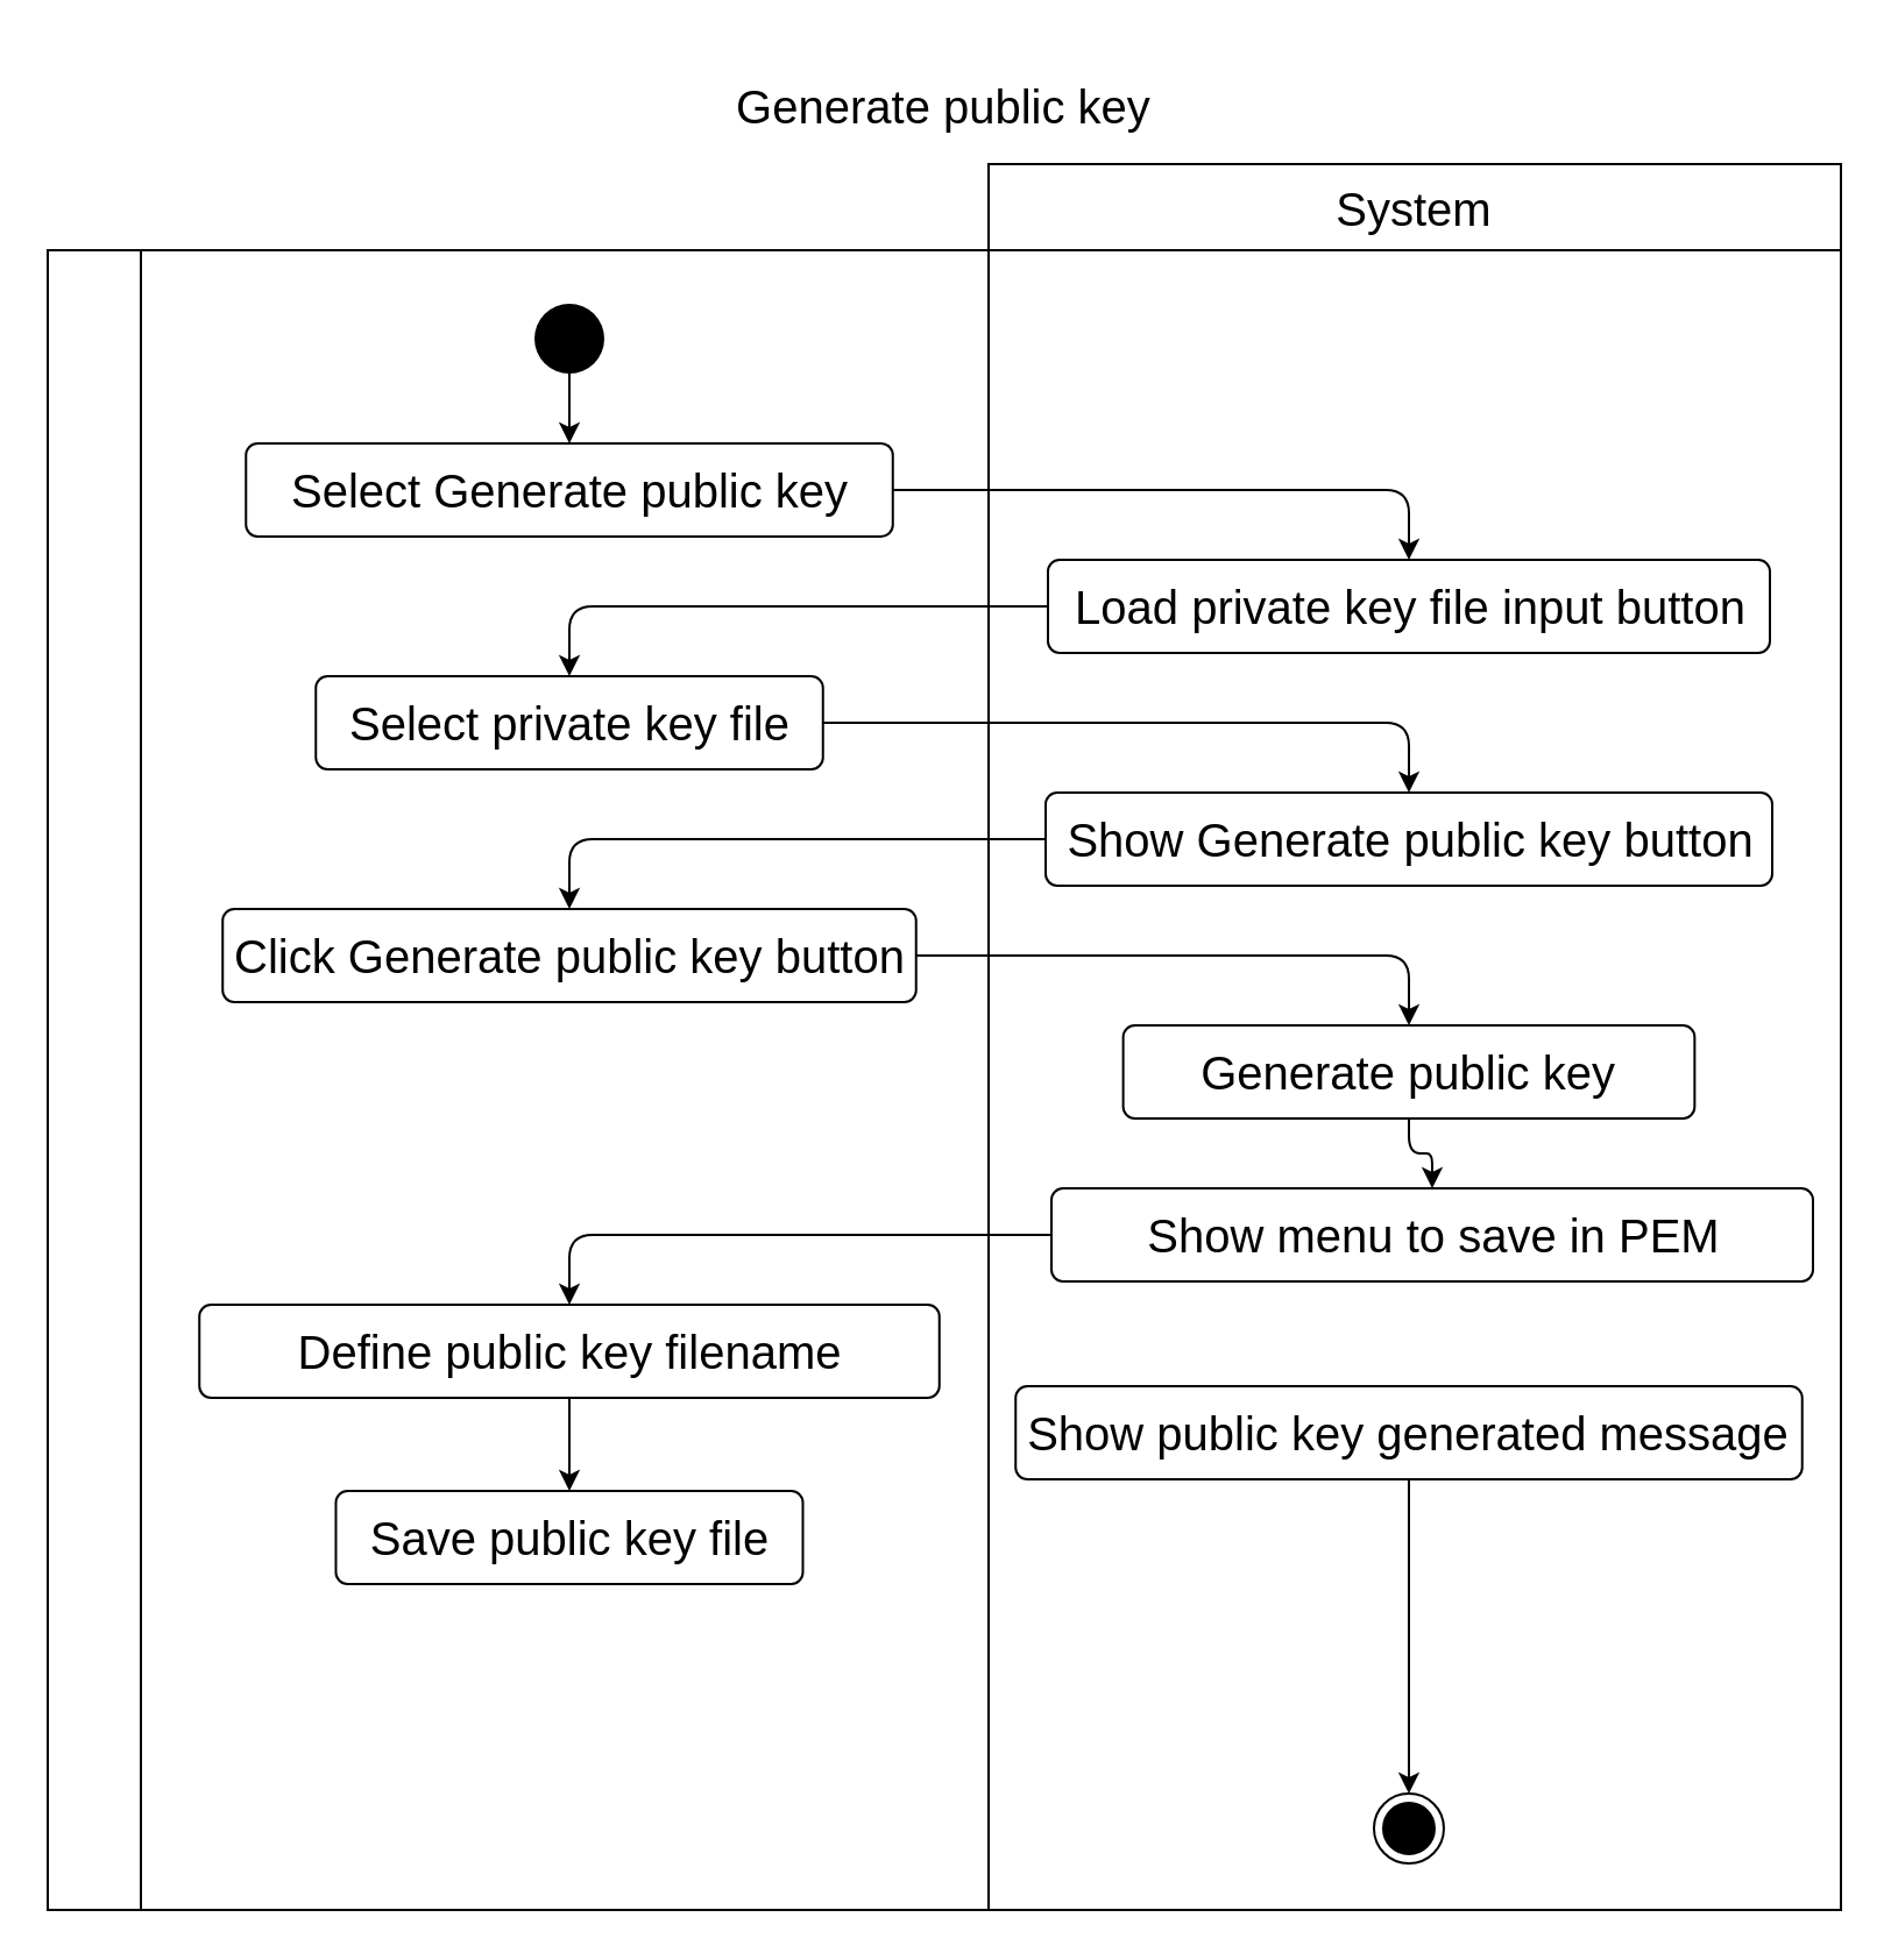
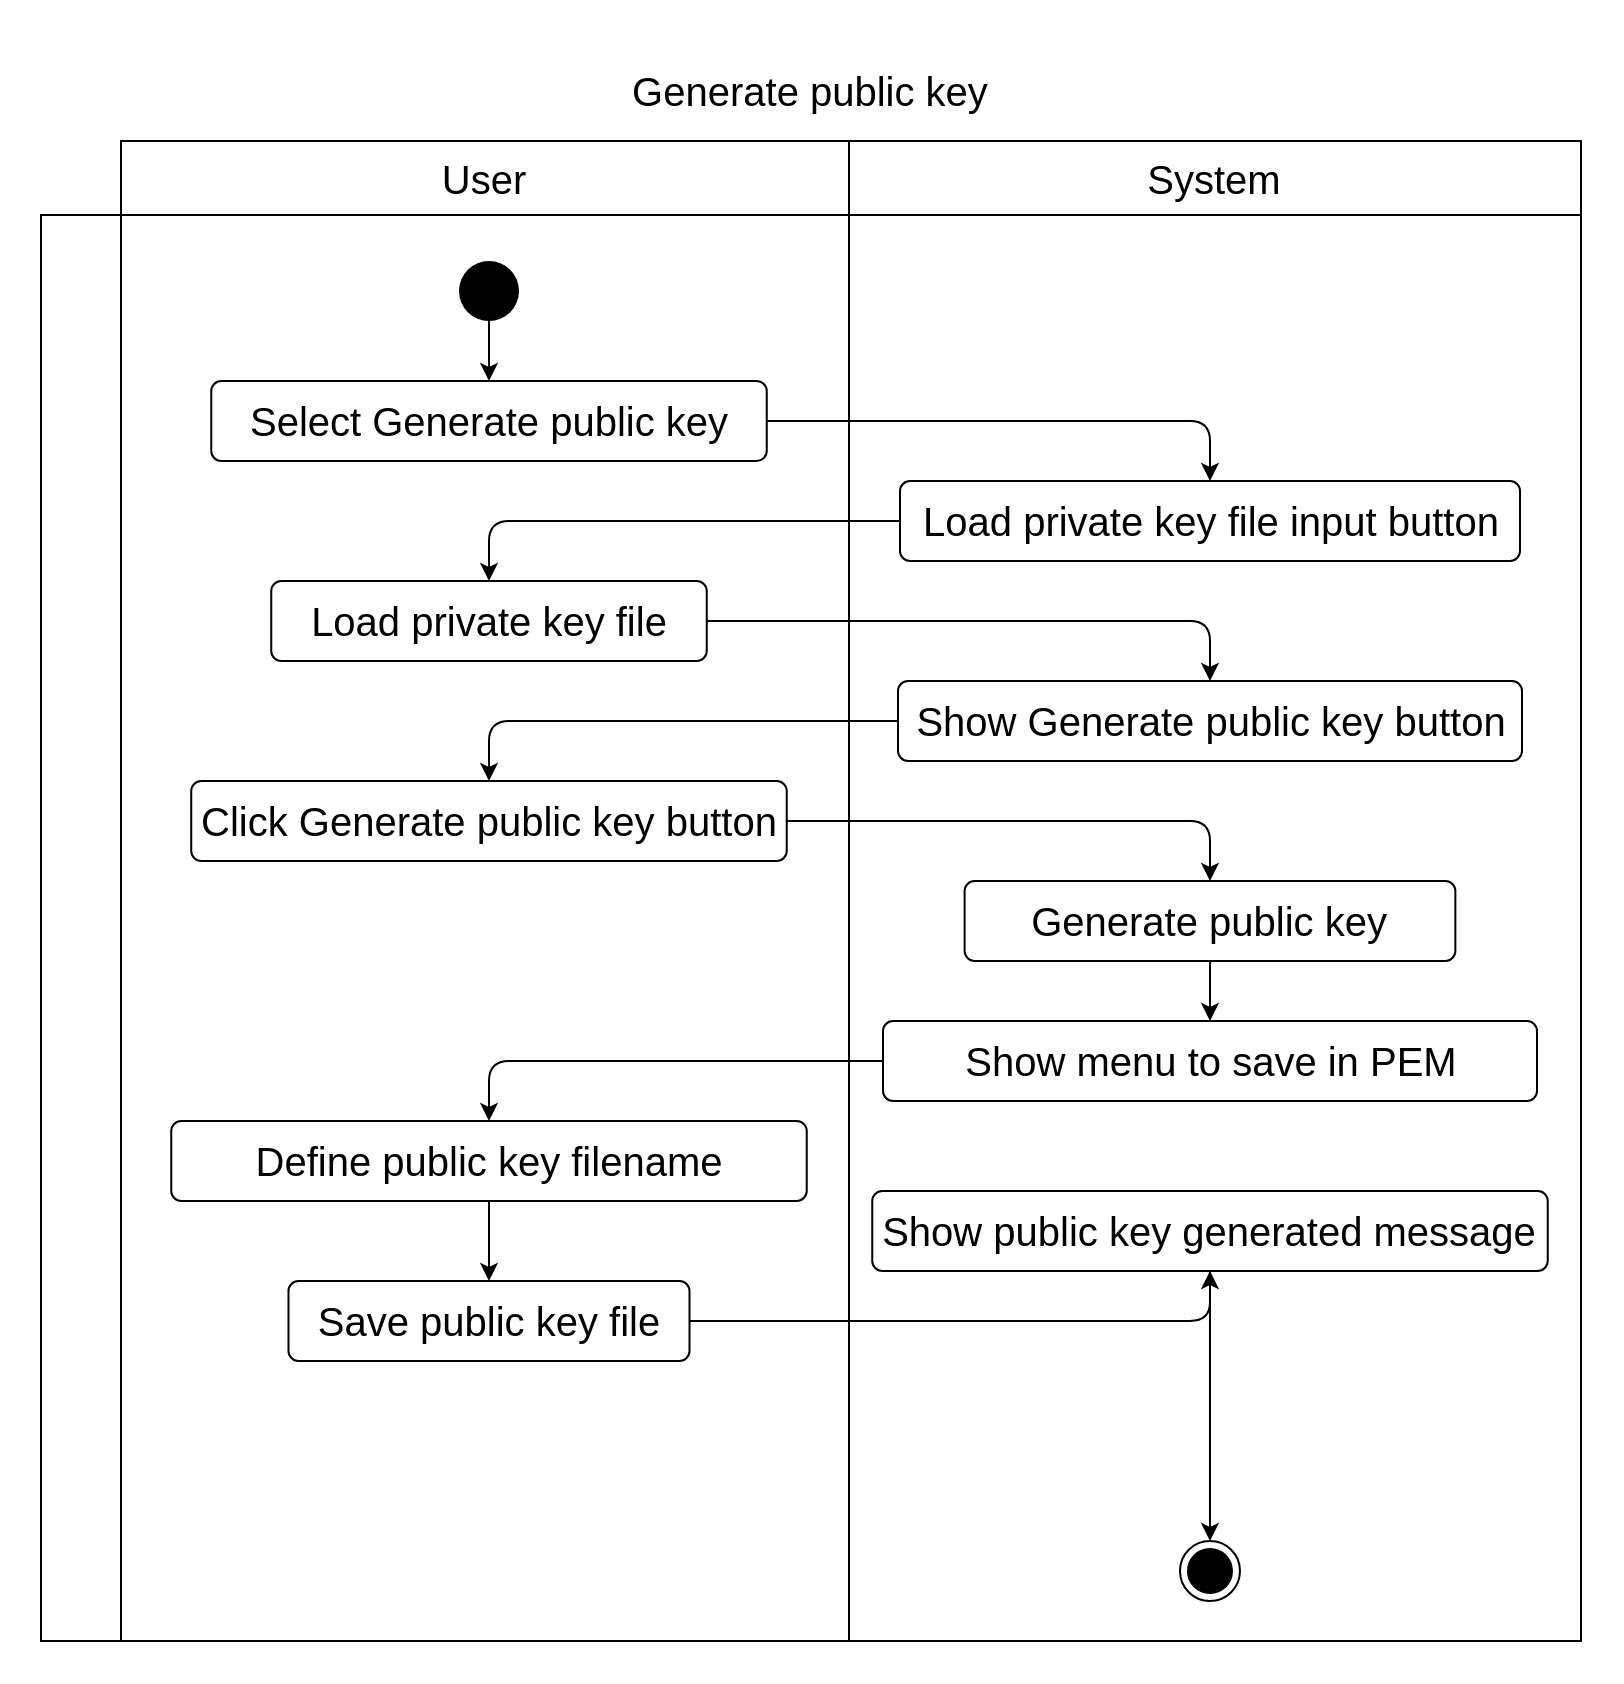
  <mxCell id="0" />
  <mxCell id="1" parent="0" />
  <mxCell id="2" value="Generate public key" style="shape=table;html=1;whiteSpace=wrap;startSize=50;container=1;collapsible=0;childLayout=tableLayout;fillColor=none;swimlaneFillColor=none;strokeColor=none;fontSize=20;" parent="1" vertex="1"><mxGeometry x="20" y="20" width="770" height="800" as="geometry" /></mxCell>
  <mxCell id="3" value="" style="shape=partialRectangle;html=1;whiteSpace=wrap;collapsible=0;dropTarget=0;pointerEvents=0;fillColor=none;top=0;left=0;bottom=0;right=0;points=[[0,0.5],[1,0.5]];portConstraint=eastwest;strokeColor=none;fontSize=20;" parent="2" vertex="1"><mxGeometry y="50" width="770" height="37" as="geometry" /></mxCell>
  <mxCell id="4" value="" style="shape=partialRectangle;html=1;whiteSpace=wrap;connectable=0;fillColor=none;top=1;left=1;bottom=1;right=1;overflow=hidden;strokeColor=none;fontSize=20;" parent="3" vertex="1"><mxGeometry width="40" height="37" as="geometry" /></mxCell>
+ <mxCell id="5" value="User" style="shape=partialRectangle;html=1;whiteSpace=wrap;connectable=0;fillColor=none;top=1;left=1;bottom=1;right=1;overflow=hidden;fontSize=20;" parent="3" vertex="1"><mxGeometry x="40" width="364" height="37" as="geometry" /></mxCell>
  <mxCell id="6" value="System" style="shape=partialRectangle;html=1;whiteSpace=wrap;connectable=0;fillColor=none;top=1;left=1;bottom=1;right=1;overflow=hidden;fontSize=20;" parent="3" vertex="1"><mxGeometry x="404" width="366" height="37" as="geometry" /></mxCell>
  <mxCell id="7" value="" style="shape=partialRectangle;html=1;whiteSpace=wrap;collapsible=0;dropTarget=0;pointerEvents=0;fillColor=none;top=1;left=1;bottom=1;right=1;points=[[0,0.5],[1,0.5]];portConstraint=eastwest;fontSize=20;" parent="2" vertex="1"><mxGeometry y="87" width="770" height="713" as="geometry" /></mxCell>
  <mxCell id="8" value="" style="shape=partialRectangle;html=1;whiteSpace=wrap;connectable=0;fillColor=none;top=1;left=1;bottom=1;right=1;overflow=hidden;horizontal=0;fontSize=20;" parent="7" vertex="1"><mxGeometry width="40" height="713" as="geometry" /></mxCell>
  <mxCell id="9" value="" style="shape=partialRectangle;html=1;whiteSpace=wrap;connectable=0;fillColor=none;top=1;left=1;bottom=1;right=1;overflow=hidden;fontSize=20;" parent="7" vertex="1"><mxGeometry x="40" width="364" height="713" as="geometry" /></mxCell>
  <mxCell id="10" value="" style="shape=partialRectangle;html=1;whiteSpace=wrap;connectable=0;fillColor=none;top=1;left=1;bottom=1;right=1;overflow=hidden;fontSize=20;" parent="7" vertex="1"><mxGeometry x="404" width="366" height="713" as="geometry" /></mxCell>
  <mxCell id="11" style="edgeStyle=orthogonalEdgeStyle;html=1;fontSize=20;" parent="1" source="12" target="14" edge="1"><mxGeometry relative="1" as="geometry" /></mxCell>
  <mxCell id="12" value="Select Generate public key" style="html=1;align=center;verticalAlign=middle;rounded=1;absoluteArcSize=1;arcSize=10;dashed=0;fontSize=20;" parent="1" vertex="1"><mxGeometry x="105.13" y="190" width="277.75" height="40" as="geometry" /></mxCell>
  <mxCell id="13" style="edgeStyle=orthogonalEdgeStyle;html=1;fontSize=20;" parent="1" source="14" target="16" edge="1"><mxGeometry relative="1" as="geometry" /></mxCell>
  <mxCell id="14" value="Load private key file input button" style="html=1;align=center;verticalAlign=middle;rounded=1;absoluteArcSize=1;arcSize=10;dashed=0;fontSize=20;" parent="1" vertex="1"><mxGeometry x="449.5" y="240" width="310" height="40" as="geometry" /></mxCell>
  <mxCell id="15" style="edgeStyle=orthogonalEdgeStyle;html=1;fontSize=20;" parent="1" source="16" target="18" edge="1"><mxGeometry relative="1" as="geometry" /></mxCell>
- <mxCell id="16" value="Select private key file" style="html=1;align=center;verticalAlign=middle;rounded=1;absoluteArcSize=1;arcSize=10;dashed=0;fontSize=20;" parent="1" vertex="1"><mxGeometry x="135.13" y="290" width="217.75" height="40" as="geometry" /></mxCell>
+ <mxCell id="16" value="Load private key file" style="html=1;align=center;verticalAlign=middle;rounded=1;absoluteArcSize=1;arcSize=10;dashed=0;fontSize=20;" parent="1" vertex="1"><mxGeometry x="135.13" y="290" width="217.75" height="40" as="geometry" /></mxCell>
  <mxCell id="17" style="edgeStyle=orthogonalEdgeStyle;html=1;fontSize=20;" parent="1" source="18" target="20" edge="1"><mxGeometry relative="1" as="geometry" /></mxCell>
  <mxCell id="18" value="Show Generate public key button" style="html=1;align=center;verticalAlign=middle;rounded=1;absoluteArcSize=1;arcSize=10;dashed=0;fontSize=20;" parent="1" vertex="1"><mxGeometry x="448.5" y="340" width="312" height="40" as="geometry" /></mxCell>
  <mxCell id="19" style="edgeStyle=orthogonalEdgeStyle;html=1;" parent="1" source="20" target="31" edge="1"><mxGeometry relative="1" as="geometry" /></mxCell>
  <mxCell id="20" value="Click Generate public key button" style="html=1;align=center;verticalAlign=middle;rounded=1;absoluteArcSize=1;arcSize=10;dashed=0;fontSize=20;" parent="1" vertex="1"><mxGeometry x="95.12" y="390" width="297.75" height="40" as="geometry" /></mxCell>
  <mxCell id="21" style="edgeStyle=orthogonalEdgeStyle;html=1;fontSize=20;" parent="1" source="22" target="24" edge="1"><mxGeometry relative="1" as="geometry" /></mxCell>
- <mxCell id="22" value="Show menu to save in PEM" style="html=1;align=center;verticalAlign=middle;rounded=1;absoluteArcSize=1;arcSize=10;dashed=0;fontSize=20;" parent="1" vertex="1"><mxGeometry x="451" y="510" width="327" height="40" as="geometry" /></mxCell>
+ <mxCell id="22" value="Show menu to save in PEM" style="html=1;align=center;verticalAlign=middle;rounded=1;absoluteArcSize=1;arcSize=10;dashed=0;fontSize=20;" parent="1" vertex="1"><mxGeometry x="441" y="510" width="327" height="40" as="geometry" /></mxCell>
  <mxCell id="23" style="edgeStyle=orthogonalEdgeStyle;html=1;fontSize=20;" parent="1" source="24" target="26" edge="1"><mxGeometry relative="1" as="geometry" /></mxCell>
  <mxCell id="24" value="Define public key filename" style="html=1;align=center;verticalAlign=middle;rounded=1;absoluteArcSize=1;arcSize=10;dashed=0;fontSize=20;" parent="1" vertex="1"><mxGeometry x="85.12" y="560" width="317.75" height="40" as="geometry" /></mxCell>
+ <mxCell id="25" style="edgeStyle=orthogonalEdgeStyle;html=1;fontSize=20;" parent="1" source="26" target="33" edge="1"><mxGeometry relative="1" as="geometry"><mxPoint x="244" y="580" as="targetPoint" /></mxGeometry></mxCell>
  <mxCell id="26" value="Save public key file" style="html=1;align=center;verticalAlign=middle;rounded=1;absoluteArcSize=1;arcSize=10;dashed=0;fontSize=20;" parent="1" vertex="1"><mxGeometry x="143.74" y="640" width="200.51" height="40" as="geometry" /></mxCell>
  <mxCell id="27" style="edgeStyle=orthogonalEdgeStyle;html=1;fontSize=20;" parent="1" source="28" target="12" edge="1"><mxGeometry relative="1" as="geometry" /></mxCell>
  <mxCell id="28" value="" style="ellipse;fillColor=#000000;strokeColor=none;fontSize=20;" parent="1" vertex="1"><mxGeometry x="229" y="130" width="30" height="30" as="geometry" /></mxCell>
  <mxCell id="29" value="" style="ellipse;html=1;shape=endState;fillColor=#000000;strokeColor=#000000;fontSize=20;" parent="1" vertex="1"><mxGeometry x="589.49" y="770" width="30" height="30" as="geometry" /></mxCell>
  <mxCell id="30" style="edgeStyle=orthogonalEdgeStyle;html=1;" parent="1" source="31" target="22" edge="1"><mxGeometry relative="1" as="geometry" /></mxCell>
  <mxCell id="31" value="Generate public key" style="html=1;align=center;verticalAlign=middle;rounded=1;absoluteArcSize=1;arcSize=10;dashed=0;fontSize=20;" parent="1" vertex="1"><mxGeometry x="481.81" y="440" width="245.37" height="40" as="geometry" /></mxCell>
  <mxCell id="32" style="edgeStyle=none;html=1;" edge="1" parent="1" source="33" target="29"><mxGeometry relative="1" as="geometry" /></mxCell>
  <mxCell id="33" value="Show public key generated message" style="html=1;align=center;verticalAlign=middle;rounded=1;absoluteArcSize=1;arcSize=10;dashed=0;fontSize=20;" vertex="1" parent="1"><mxGeometry x="435.62" y="595" width="337.75" height="40" as="geometry" /></mxCell>
